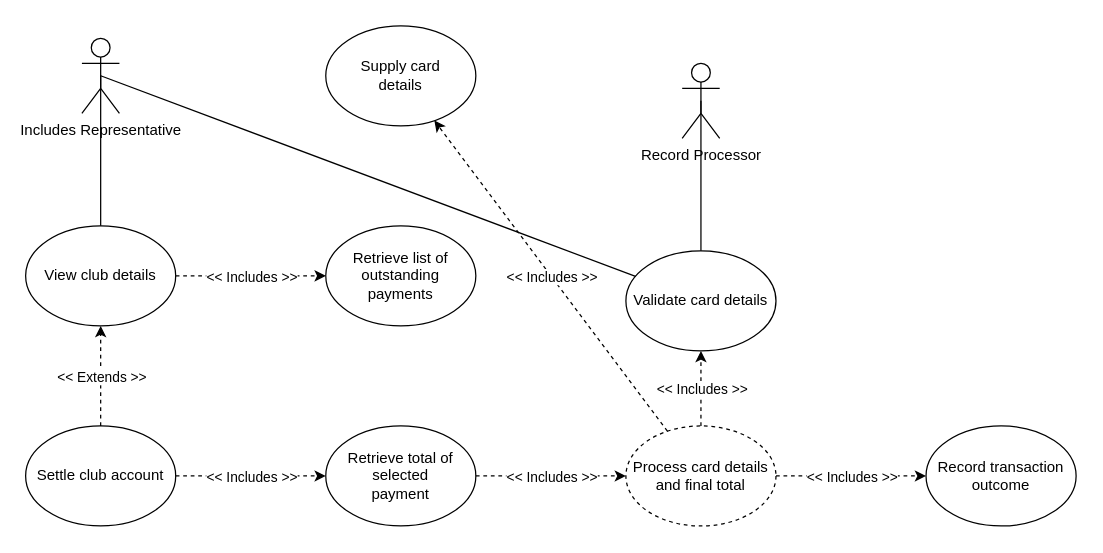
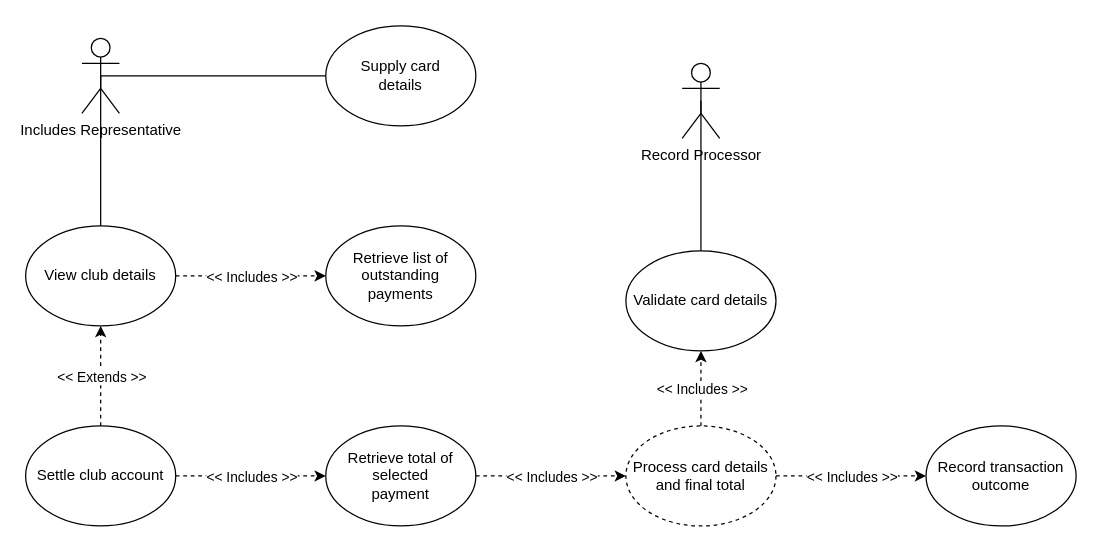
  <mxCell id="0" />
  <mxCell id="1" parent="0" />
  <mxCell id="2" value="Includes Representative" style="shape=umlActor;verticalLabelPosition=bottom;verticalAlign=top;html=1;outlineConnect=0;" parent="1" vertex="1"><mxGeometry x="65" y="30" width="30" height="60" as="geometry" /></mxCell>
  <mxCell id="3" value="Record Processor" style="shape=umlActor;verticalLabelPosition=bottom;verticalAlign=top;html=1;outlineConnect=0;" parent="1" vertex="1"><mxGeometry x="545" y="50" width="30" height="60" as="geometry" /></mxCell>
  <mxCell id="4" value="Settle club account" style="ellipse;whiteSpace=wrap;html=1;" parent="1" vertex="1"><mxGeometry x="20" y="340" width="120" height="80" as="geometry" /></mxCell>
  <mxCell id="5" value="View club details" style="ellipse;whiteSpace=wrap;html=1;" parent="1" vertex="1"><mxGeometry x="20" y="180" width="120" height="80" as="geometry" /></mxCell>
  <mxCell id="6" value="" style="endArrow=classic;html=1;strokeColor=#000000;dashed=1;" parent="1" source="4" target="5" edge="1"><mxGeometry relative="1" as="geometry"><mxPoint x="220" y="390" as="sourcePoint" /><mxPoint x="220" y="270" as="targetPoint" /><Array as="points" /></mxGeometry></mxCell>
  <mxCell id="7" value="&amp;lt;&amp;lt; Extends &amp;gt;&amp;gt;" style="edgeLabel;resizable=0;html=1;align=center;verticalAlign=middle;" parent="6" connectable="0" vertex="1"><mxGeometry relative="1" as="geometry" /></mxCell>
  <mxCell id="8" value="" style="endArrow=none;html=1;strokeColor=#000000;exitX=0.5;exitY=0.5;exitDx=0;exitDy=0;exitPerimeter=0;" parent="1" source="2" target="5" edge="1"><mxGeometry width="50" height="50" relative="1" as="geometry"><mxPoint x="445" y="150" as="sourcePoint" /><mxPoint x="195" y="60" as="targetPoint" /></mxGeometry></mxCell>
  <mxCell id="9" value="Validate card details" style="ellipse;whiteSpace=wrap;html=1;" parent="1" vertex="1"><mxGeometry x="500" y="200" width="120" height="80" as="geometry" /></mxCell>
  <mxCell id="10" value="Process card details and final total" style="ellipse;whiteSpace=wrap;html=1;dashed=1;" parent="1" vertex="1"><mxGeometry x="500" y="340" width="120" height="80" as="geometry" /></mxCell>
  <mxCell id="11" value="" style="endArrow=classic;html=1;strokeColor=#000000;dashed=1;" parent="1" source="4" target="17" edge="1"><mxGeometry relative="1" as="geometry"><mxPoint x="470" y="590" as="sourcePoint" /><mxPoint x="170" y="480" as="targetPoint" /><Array as="points" /></mxGeometry></mxCell>
  <mxCell id="12" value="&amp;lt;&amp;lt; Includes &amp;gt;&amp;gt;" style="edgeLabel;resizable=0;html=1;align=center;verticalAlign=middle;" parent="11" connectable="0" vertex="1"><mxGeometry relative="1" as="geometry" /></mxCell>
  <mxCell id="13" value="" style="endArrow=none;html=1;strokeColor=#000000;entryX=0.5;entryY=0.5;entryDx=0;entryDy=0;entryPerimeter=0;" parent="1" source="9" target="3" edge="1"><mxGeometry width="50" height="50" relative="1" as="geometry"><mxPoint x="210" y="370" as="sourcePoint" /><mxPoint x="260" y="320" as="targetPoint" /></mxGeometry></mxCell>
  <mxCell id="14" value="" style="endArrow=classic;html=1;strokeColor=#000000;dashed=1;" parent="1" source="10" target="9" edge="1"><mxGeometry relative="1" as="geometry"><mxPoint x="810" y="230" as="sourcePoint" /><mxPoint x="820" y="280" as="targetPoint" /><Array as="points" /></mxGeometry></mxCell>
  <mxCell id="15" value="&amp;lt;&amp;lt; Includes &amp;gt;&amp;gt;" style="edgeLabel;resizable=0;html=1;align=center;verticalAlign=middle;" parent="14" connectable="0" vertex="1"><mxGeometry relative="1" as="geometry" /></mxCell>
  <mxCell id="16" value="Record transaction outcome" style="ellipse;whiteSpace=wrap;html=1;" parent="1" vertex="1"><mxGeometry x="740" y="340" width="120" height="80" as="geometry" /></mxCell>
  <mxCell id="17" value="Retrieve total of selected&lt;br&gt;payment" style="ellipse;whiteSpace=wrap;html=1;" parent="1" vertex="1"><mxGeometry x="260" y="340" width="120" height="80" as="geometry" /></mxCell>
  <mxCell id="18" value="Retrieve list of&lt;br&gt;outstanding&lt;br&gt;payments" style="ellipse;whiteSpace=wrap;html=1;" parent="1" vertex="1"><mxGeometry x="260" y="180" width="120" height="80" as="geometry" /></mxCell>
  <mxCell id="19" value="" style="endArrow=classic;html=1;strokeColor=#000000;dashed=1;" parent="1" source="5" target="18" edge="1"><mxGeometry relative="1" as="geometry"><mxPoint x="149.983" y="390.941" as="sourcePoint" /><mxPoint x="600.021" y="398.948" as="targetPoint" /><Array as="points" /></mxGeometry></mxCell>
  <mxCell id="20" value="&amp;lt;&amp;lt; Includes &amp;gt;&amp;gt;" style="edgeLabel;resizable=0;html=1;align=center;verticalAlign=middle;" parent="19" connectable="0" vertex="1"><mxGeometry relative="1" as="geometry" /></mxCell>
  <mxCell id="21" value="Supply card&lt;br&gt;details" style="ellipse;whiteSpace=wrap;html=1;" parent="1" vertex="1"><mxGeometry x="260" y="20" width="120" height="80" as="geometry" /></mxCell>
  <mxCell id="22" value="" style="endArrow=classic;html=1;strokeColor=#000000;dashed=1;" parent="1" source="17" target="10" edge="1"><mxGeometry relative="1" as="geometry"><mxPoint x="150" y="390" as="sourcePoint" /><mxPoint x="270" y="390" as="targetPoint" /><Array as="points" /></mxGeometry></mxCell>
  <mxCell id="23" value="&amp;lt;&amp;lt; Includes &amp;gt;&amp;gt;" style="edgeLabel;resizable=0;html=1;align=center;verticalAlign=middle;" parent="22" connectable="0" vertex="1"><mxGeometry relative="1" as="geometry" /></mxCell>
- <mxCell id="24" value="" style="endArrow=classic;html=1;strokeColor=#000000;dashed=1;" parent="1" source="10" target="21" edge="1"><mxGeometry relative="1" as="geometry"><mxPoint x="430" y="280" as="sourcePoint" /><mxPoint x="510" y="390" as="targetPoint" /><Array as="points" /></mxGeometry></mxCell>
- <mxCell id="25" value="&amp;lt;&amp;lt; Includes &amp;gt;&amp;gt;" style="edgeLabel;resizable=0;html=1;align=center;verticalAlign=middle;" parent="24" connectable="0" vertex="1"><mxGeometry relative="1" as="geometry" /></mxCell>
- <mxCell id="26" value="" style="endArrow=none;html=1;exitX=0.5;exitY=0.5;exitDx=0;exitDy=0;exitPerimeter=0;" parent="1" source="2" target="9" edge="1"><mxGeometry width="50" height="50" relative="1" as="geometry"><mxPoint x="370" y="330" as="sourcePoint" /><mxPoint x="420" y="280" as="targetPoint" /></mxGeometry></mxCell>
+ <mxCell id="26" value="" style="endArrow=none;html=1;exitX=0.5;exitY=0.5;exitDx=0;exitDy=0;exitPerimeter=0;" parent="1" source="2" target="21" edge="1"><mxGeometry width="50" height="50" relative="1" as="geometry"><mxPoint x="370" y="330" as="sourcePoint" /><mxPoint x="420" y="280" as="targetPoint" /></mxGeometry></mxCell>
  <mxCell id="27" value="" style="endArrow=classic;html=1;strokeColor=#000000;dashed=1;" parent="1" source="10" target="16" edge="1"><mxGeometry relative="1" as="geometry"><mxPoint x="860" y="530" as="sourcePoint" /><mxPoint x="720" y="530" as="targetPoint" /><Array as="points" /></mxGeometry></mxCell>
  <mxCell id="28" value="&amp;lt;&amp;lt; Includes &amp;gt;&amp;gt;" style="edgeLabel;resizable=0;html=1;align=center;verticalAlign=middle;" parent="27" connectable="0" vertex="1"><mxGeometry relative="1" as="geometry" /></mxCell>
